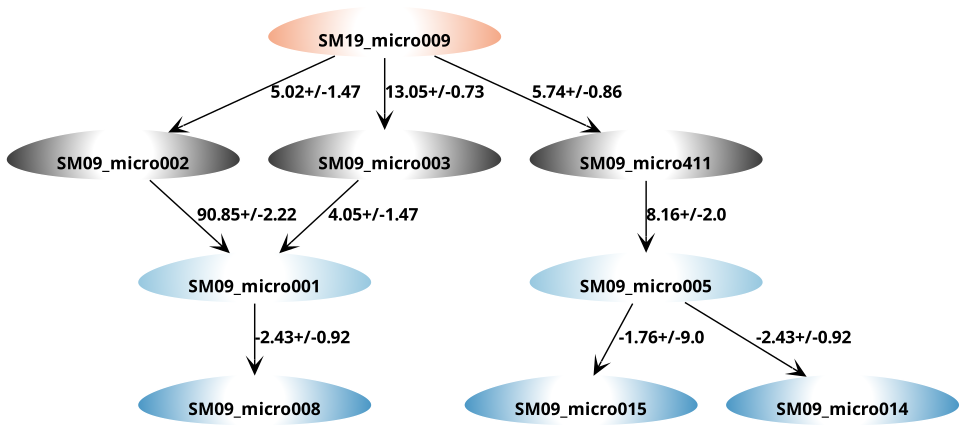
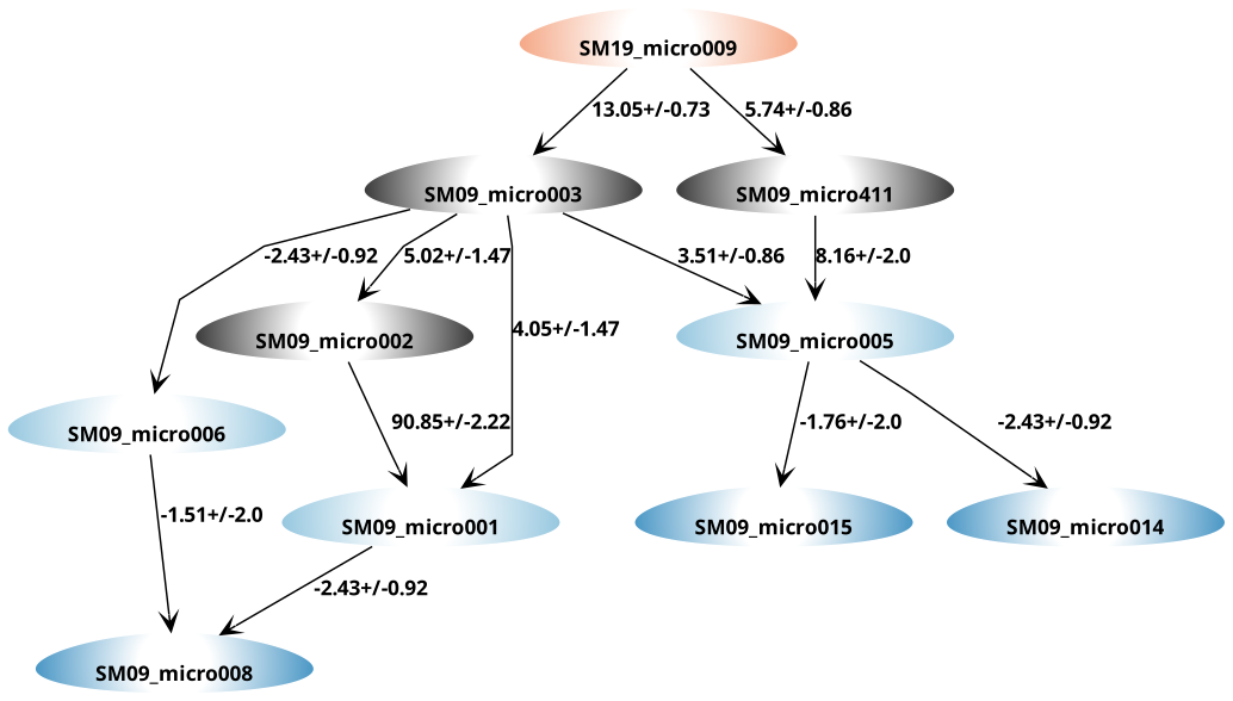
  strict digraph {
    fontname="sans bold"
    splines=polyline
    node [charge=0 color="#ffffff:#333333" fontcolor=black fontname="sans bold" fontsize=12 labelloc=b penwidth=1 shape=egg style=radial]
    edge [SEM=0.92 arrowhead=vee fontname="sans bold" fontsize=12 pKa=-2.43 splines=polyline]
    SM09_micro002 [height=0.5 width=0.79843]
    SM09_micro003 [height=0.5 width=0.79843]
    n3 [height=0.5 label=SM09_micro411 width=0.79843]
    SM09_micro008 [charge=2 color="#ffffff:#4393c3" height=0.5 width=0.79843]
    n5 [charge=2 color="#ffffff:#4393c3" height=0.5 label=SM09_micro015 width=0.79843]
    SM09_micro014 [charge=2 color="#ffffff:#4393c3" height=0.5 width=0.79843]
    SM09_micro001 [charge=1 color="#ffffff:#92c5de" height=0.5 width=0.79843]
    SM09_micro005 [charge=1 color="#ffffff:#92c5de" height=0.5 width=0.79843]
+   SM09_micro006 [charge=1 color="#ffffff:#92c5de" height=0.5 width=0.79843]
    n10 [charge=-1 color="#ffffff:#f4a582" height=0.5 label=SM19_micro009 width=0.79843]
    subgraph sub_1 {
      label="Neutral charge"
      SM09_micro002
      SM09_micro003
      n3
    }
    subgraph sub_2 {
      label="+2 charge"
      SM09_micro008
      n5
      SM09_micro014
    }
    subgraph sub_3 {
      label="+1 charge"
      SM09_micro001
      SM09_micro005
+     SM09_micro006
    }
    subgraph sub_4 {
      label="-1 charge"
      n10
    }
    SM09_micro002 -> SM09_micro001 [SEM=2.22 label="90.85+/-2.22" pKa=10.85]
    SM09_micro003 -> SM09_micro001 [SEM=1.47 label="4.05+/-1.47" pKa=4.05]
+   SM09_micro003 -> SM09_micro005 [SEM=0.86 label="3.51+/-0.86" pKa=3.51]
+   SM09_micro003 -> SM09_micro006 [label="-2.43+/-0.92"]
    n3 -> SM09_micro005 [SEM=2.0 label="8.16+/-2.0" pKa=8.16]
    SM09_micro001 -> SM09_micro008 [label="-2.43+/-0.92"]
-   SM09_micro005 -> n5 [SEM=2.0 label="-1.76+/-9.0" pKa=-1.76]
+   SM09_micro005 -> n5 [SEM=2.0 label="-1.76+/-2.0" pKa=-1.76]
    SM09_micro005 -> SM09_micro014 [label="-2.43+/-0.92"]
-   n10 -> SM09_micro002 [SEM=1.47 label="5.02+/-1.47" pKa=5.02]
+   SM09_micro006 -> SM09_micro008 [SEM=2.0 label="-1.51+/-2.0" pKa=-1.51]
+   SM09_micro003 -> SM09_micro002 [SEM=1.47 label="5.02+/-1.47" pKa=5.02]
    n10 -> SM09_micro003 [SEM=0.73 label="13.05+/-0.73" pKa=13.05]
    n10 -> n3 [SEM=0.86 label="5.74+/-0.86" pKa=5.74]
  }
